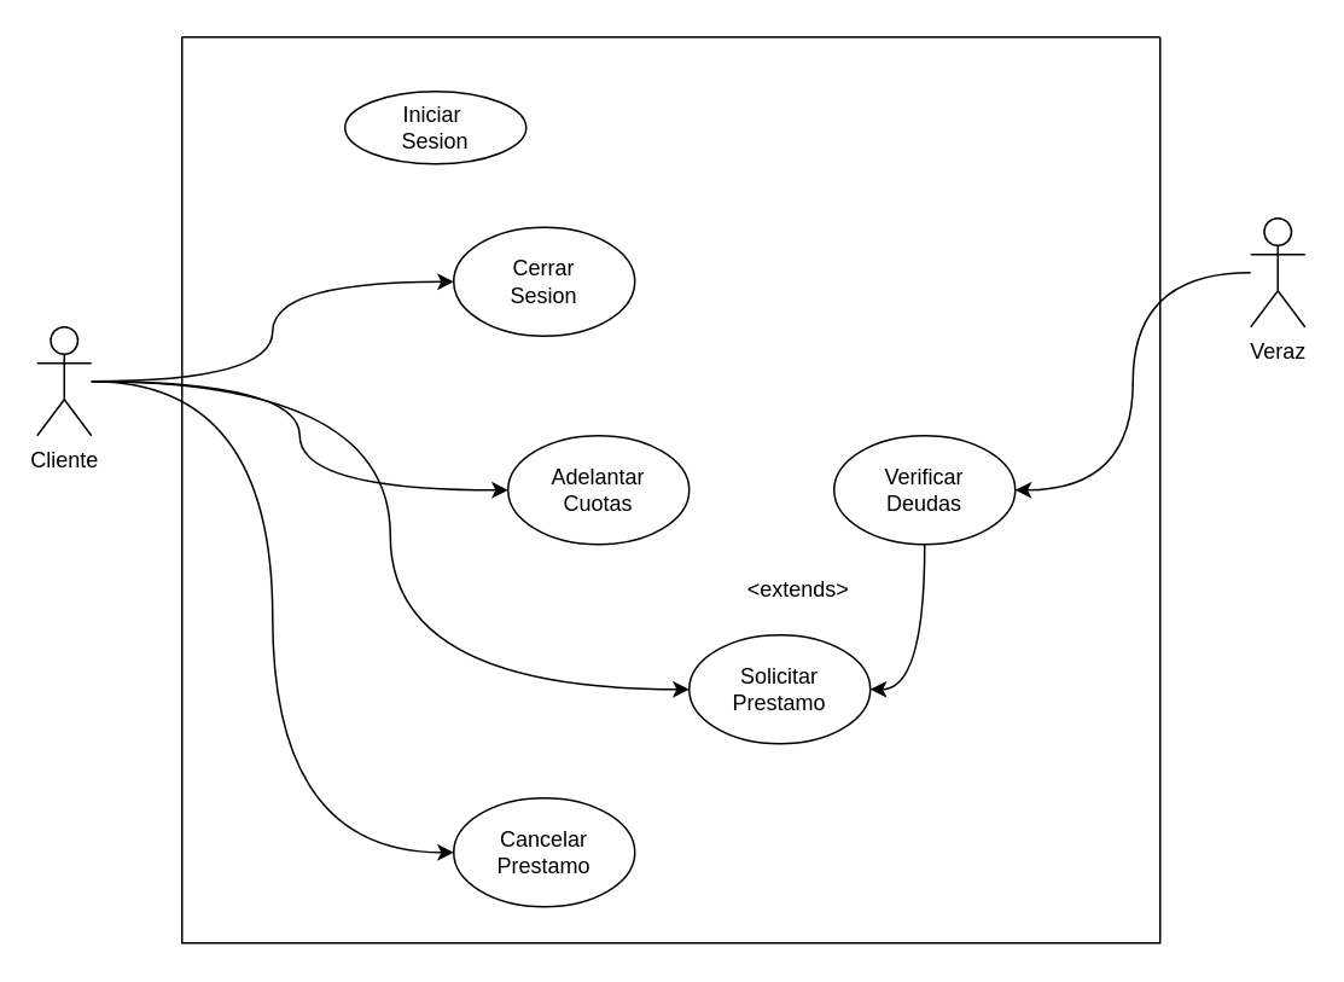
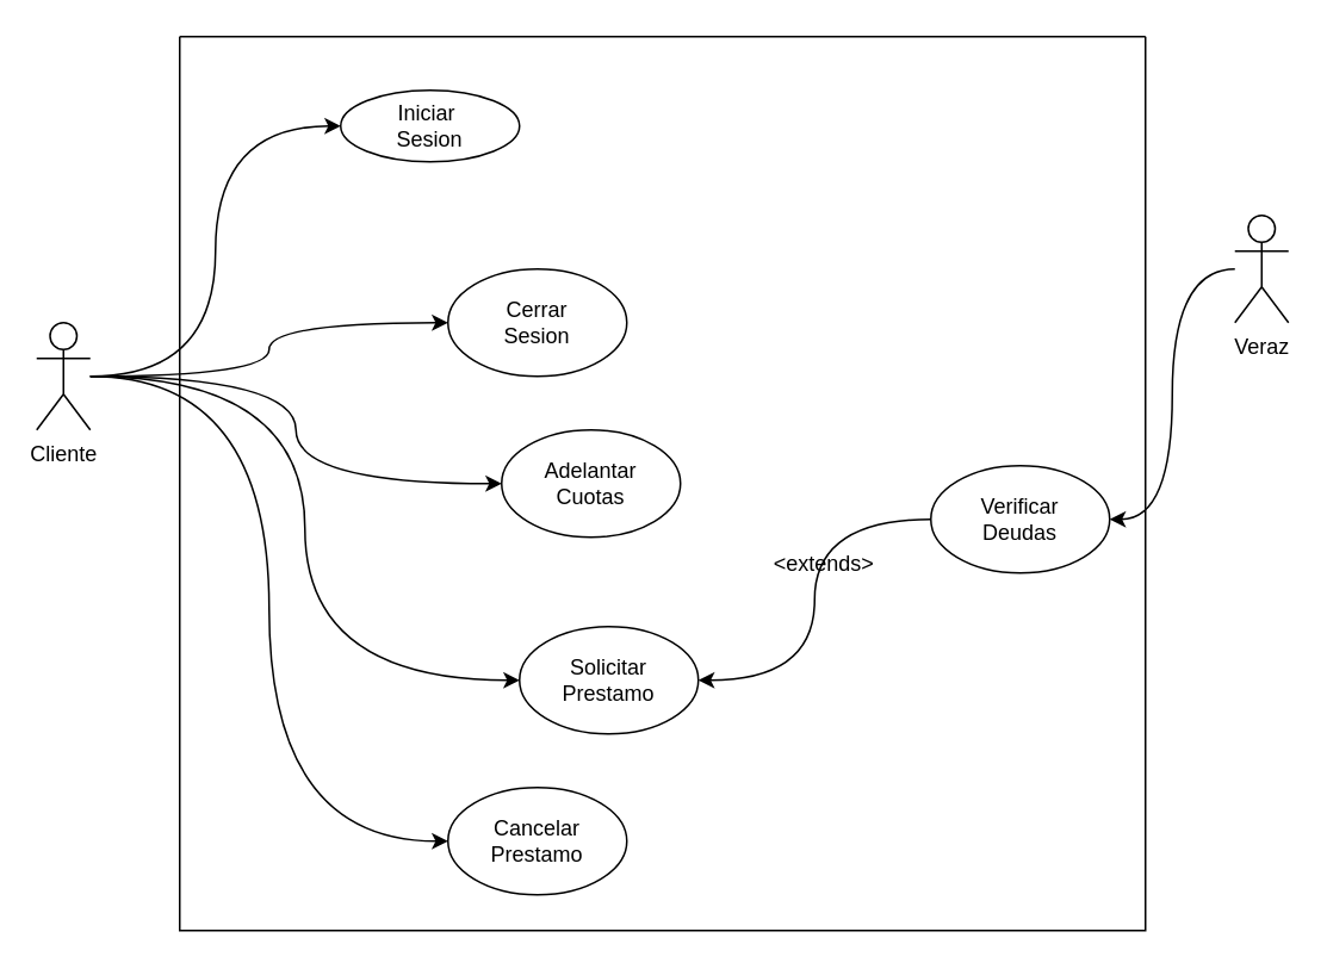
  <mxCell id="0" />
  <mxCell id="1" parent="0" />
  <mxCell id="2" value="" style="swimlane;startSize=0;" vertex="1" parent="1"><mxGeometry x="100" y="20" width="540" height="500" as="geometry" /></mxCell>
- <mxCell id="3" value="Solicitar&lt;div&gt;Prestamo&lt;/div&gt;" style="ellipse;whiteSpace=wrap;html=1;" vertex="1" parent="2"><mxGeometry x="280" y="330" width="100" height="60" as="geometry" /></mxCell>
+ <mxCell id="3" value="Solicitar&lt;div&gt;Prestamo&lt;/div&gt;" style="ellipse;whiteSpace=wrap;html=1;" vertex="1" parent="2"><mxGeometry x="190" y="330" width="100" height="60" as="geometry" /></mxCell>
  <mxCell id="4" value="Adelantar&lt;div&gt;Cuotas&lt;/div&gt;" style="ellipse;whiteSpace=wrap;html=1;" vertex="1" parent="2"><mxGeometry x="180" y="220" width="100" height="60" as="geometry" /></mxCell>
  <mxCell id="5" value="Cancelar&lt;div&gt;Prestamo&lt;/div&gt;" style="ellipse;whiteSpace=wrap;html=1;" vertex="1" parent="2"><mxGeometry x="150" y="420" width="100" height="60" as="geometry" /></mxCell>
  <mxCell id="6" style="edgeStyle=orthogonalEdgeStyle;rounded=0;orthogonalLoop=1;jettySize=auto;html=1;entryX=1;entryY=0.5;entryDx=0;entryDy=0;curved=1;" edge="1" parent="2" source="7" target="3"><mxGeometry relative="1" as="geometry" /></mxCell>
- <mxCell id="7" value="Verificar&lt;div&gt;Deudas&lt;/div&gt;" style="ellipse;whiteSpace=wrap;html=1;" vertex="1" parent="2"><mxGeometry x="360" y="220" width="100" height="60" as="geometry" /></mxCell>
+ <mxCell id="7" value="Verificar&lt;div&gt;Deudas&lt;/div&gt;" style="ellipse;whiteSpace=wrap;html=1;" vertex="1" parent="2"><mxGeometry x="420" y="240" width="100" height="60" as="geometry" /></mxCell>
  <mxCell id="8" value="Iniciar&amp;nbsp;&lt;div&gt;Sesion&lt;/div&gt;" style="ellipse;whiteSpace=wrap;html=1;" vertex="1" parent="2"><mxGeometry x="90" y="30" width="100" height="40" as="geometry" /></mxCell>
- <mxCell id="9" value="Cerrar&lt;div&gt;Sesion&lt;/div&gt;" style="ellipse;whiteSpace=wrap;html=1;" vertex="1" parent="2"><mxGeometry x="150" y="105" width="100" height="60" as="geometry" /></mxCell>
- <mxCell id="10" value="&amp;lt;extends&amp;gt;" style="text;html=1;align=center;verticalAlign=middle;resizable=0;points=[];autosize=1;strokeColor=none;fillColor=none;" vertex="1" parent="2"><mxGeometry x="300" y="290" width="80" height="30" as="geometry" /></mxCell>
+ <mxCell id="9" value="Cerrar&lt;div&gt;Sesion&lt;/div&gt;" style="ellipse;whiteSpace=wrap;html=1;" vertex="1" parent="2"><mxGeometry x="150" y="130" width="100" height="60" as="geometry" /></mxCell>
+ <mxCell id="10" value="&amp;lt;extends&amp;gt;" style="text;html=1;align=center;verticalAlign=middle;resizable=0;points=[];autosize=1;strokeColor=none;fillColor=none;" vertex="1" parent="2"><mxGeometry x="320" y="280" width="80" height="30" as="geometry" /></mxCell>
  <mxCell id="11" style="edgeStyle=orthogonalEdgeStyle;rounded=0;orthogonalLoop=1;jettySize=auto;html=1;entryX=0;entryY=0.5;entryDx=0;entryDy=0;curved=1;" edge="1" parent="1" source="16" target="3"><mxGeometry relative="1" as="geometry" /></mxCell>
  <mxCell id="12" style="edgeStyle=orthogonalEdgeStyle;rounded=0;orthogonalLoop=1;jettySize=auto;html=1;entryX=0;entryY=0.5;entryDx=0;entryDy=0;curved=1;" edge="1" parent="1" source="16" target="4"><mxGeometry relative="1" as="geometry" /></mxCell>
  <mxCell id="13" style="edgeStyle=orthogonalEdgeStyle;rounded=0;orthogonalLoop=1;jettySize=auto;html=1;entryX=0;entryY=0.5;entryDx=0;entryDy=0;curved=1;" edge="1" parent="1" source="16" target="5"><mxGeometry relative="1" as="geometry" /></mxCell>
+ <mxCell id="14" style="edgeStyle=orthogonalEdgeStyle;rounded=0;orthogonalLoop=1;jettySize=auto;html=1;entryX=0;entryY=0.5;entryDx=0;entryDy=0;curved=1;" edge="1" parent="1" source="16" target="8"><mxGeometry relative="1" as="geometry" /></mxCell>
  <mxCell id="15" style="edgeStyle=orthogonalEdgeStyle;rounded=0;orthogonalLoop=1;jettySize=auto;html=1;entryX=0;entryY=0.5;entryDx=0;entryDy=0;curved=1;" edge="1" parent="1" source="16" target="9"><mxGeometry relative="1" as="geometry" /></mxCell>
  <mxCell id="16" value="Cliente" style="shape=umlActor;verticalLabelPosition=bottom;verticalAlign=top;html=1;outlineConnect=0;" vertex="1" parent="1"><mxGeometry x="20" y="180" width="30" height="60" as="geometry" /></mxCell>
  <mxCell id="17" style="edgeStyle=orthogonalEdgeStyle;rounded=0;orthogonalLoop=1;jettySize=auto;html=1;entryX=1;entryY=0.5;entryDx=0;entryDy=0;curved=1;" edge="1" parent="1" source="18" target="7"><mxGeometry relative="1" as="geometry" /></mxCell>
  <mxCell id="18" value="Veraz" style="shape=umlActor;verticalLabelPosition=bottom;verticalAlign=top;html=1;outlineConnect=0;" vertex="1" parent="1"><mxGeometry x="690" y="120" width="30" height="60" as="geometry" /></mxCell>
